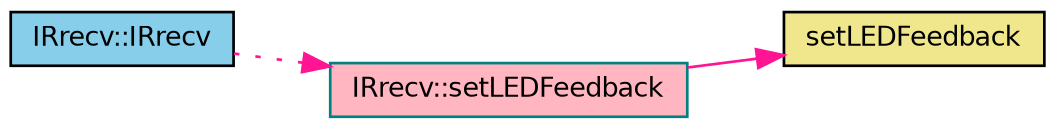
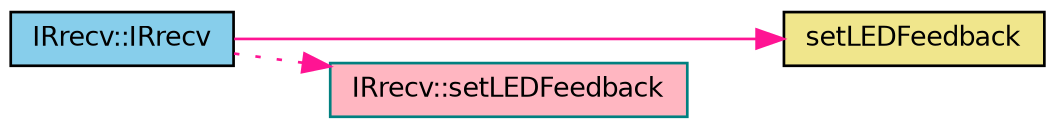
  digraph {
    rankdir=LR
    node [color=black fontname=Helvetica fontsize=10 shape=record style=filled]
    edge [color=deeppink fontname=Helvetica fontsize=10 labelfontname=Helvetica labelfontsize=10]
    n1 [fillcolor=skyblue fontcolor=black height=0.2 label="IRrecv::IRrecv" width=0.4]
    n2 [fillcolor=khaki height=0.2 label=setLEDFeedback width=0.4]
    n3 [color=teal fillcolor=lightpink height=0.2 label="IRrecv::setLEDFeedback" width=0.4]
-   n3 -> n2 [style=solid]
+   n1 -> n2 [style=solid]
    n1 -> n3 [style=dotted]
  }
